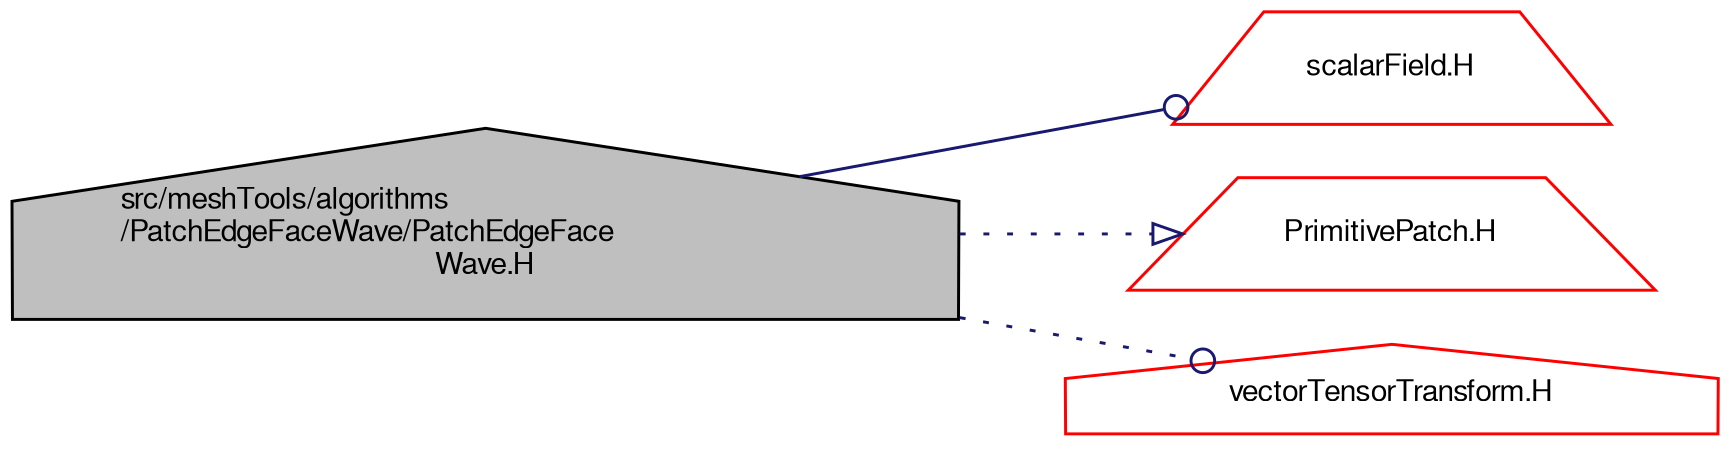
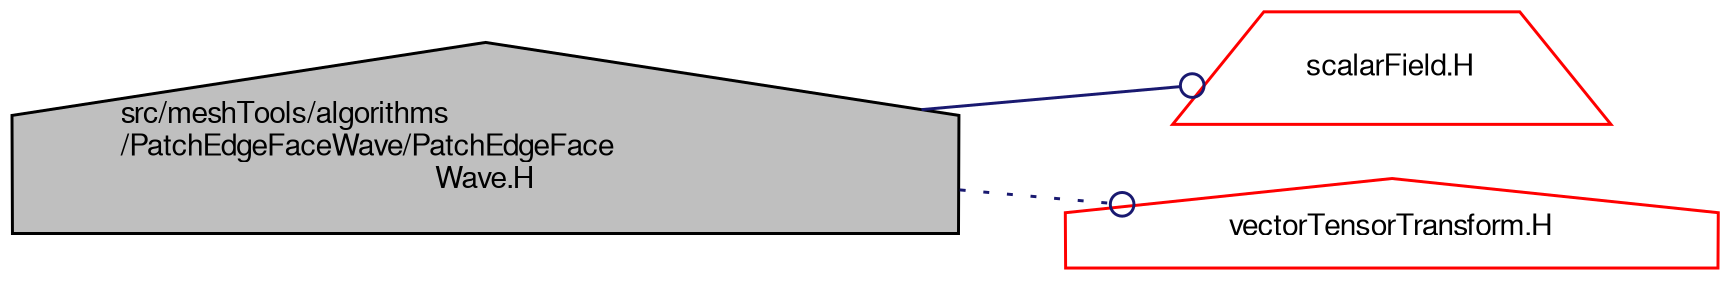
  digraph {
    rankdir=LR
    node [color=red fontname=FreeSans fontsize=10 shape=house]
    edge [arrowhead=odot color=midnightblue fontname=FreeSans fontsize=10 labelfontname=FreeSans labelfontsize=10 style=dotted]
    n1 [color=black fillcolor=grey75 fontcolor=black height=0.2 label="src/meshTools/algorithms\l/PatchEdgeFaceWave/PatchEdgeFace\lWave.H" style=filled width=0.4]
    n2 [height=0.2 label="scalarField.H" shape=trapezium width=0.4]
-   n3 [height=0.2 label="PrimitivePatch.H" shape=trapezium width=0.4]
    n4 [height=0.2 label="vectorTensorTransform.H" width=0.4]
    n1 -> n2 [style=solid]
-   n1 -> n3 [arrowhead=onormal]
    n1 -> n4
  }
